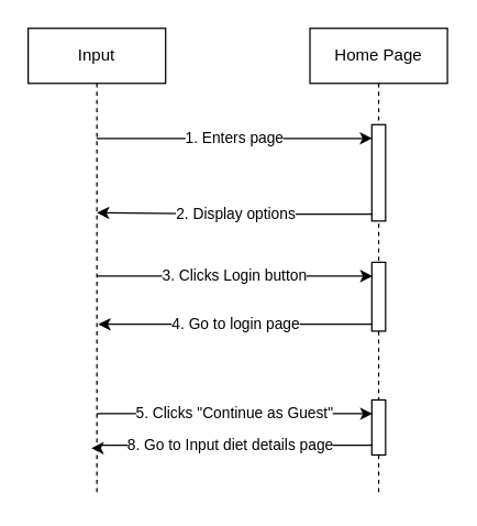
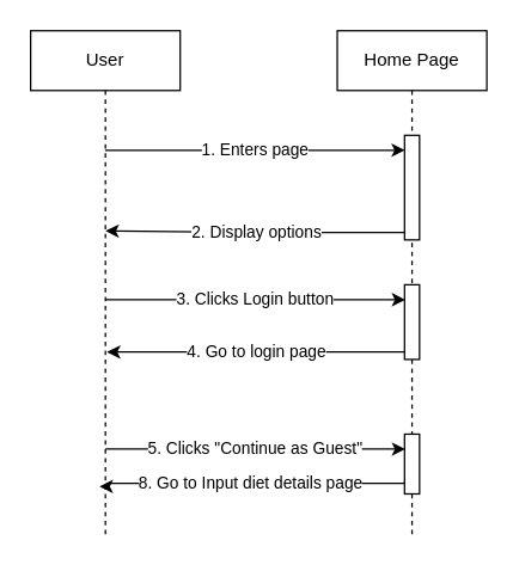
  <mxCell id="0" />
  <mxCell id="1" parent="0" />
- <mxCell id="2" value="Input" style="shape=umlLifeline;perimeter=lifelinePerimeter;whiteSpace=wrap;html=1;container=1;dropTarget=0;collapsible=0;recursiveResize=0;outlineConnect=0;portConstraint=eastwest;newEdgeStyle={&quot;edgeStyle&quot;:&quot;elbowEdgeStyle&quot;,&quot;elbow&quot;:&quot;vertical&quot;,&quot;curved&quot;:0,&quot;rounded&quot;:0};" vertex="1" parent="1"><mxGeometry x="20" y="20" width="100" height="340" as="geometry" /></mxCell>
+ <mxCell id="2" value="User" style="shape=umlLifeline;perimeter=lifelinePerimeter;whiteSpace=wrap;html=1;container=1;dropTarget=0;collapsible=0;recursiveResize=0;outlineConnect=0;portConstraint=eastwest;newEdgeStyle={&quot;edgeStyle&quot;:&quot;elbowEdgeStyle&quot;,&quot;elbow&quot;:&quot;vertical&quot;,&quot;curved&quot;:0,&quot;rounded&quot;:0};" vertex="1" parent="1"><mxGeometry x="20" y="20" width="100" height="340" as="geometry" /></mxCell>
  <mxCell id="3" value="Home Page" style="shape=umlLifeline;perimeter=lifelinePerimeter;whiteSpace=wrap;html=1;container=1;dropTarget=0;collapsible=0;recursiveResize=0;outlineConnect=0;portConstraint=eastwest;newEdgeStyle={&quot;edgeStyle&quot;:&quot;elbowEdgeStyle&quot;,&quot;elbow&quot;:&quot;vertical&quot;,&quot;curved&quot;:0,&quot;rounded&quot;:0};" vertex="1" parent="1"><mxGeometry x="225" y="20" width="100" height="340" as="geometry" /></mxCell>
  <mxCell id="4" value="" style="html=1;points=[[0,0,0,0,5],[0,1,0,0,-5],[1,0,0,0,5],[1,1,0,0,-5]];perimeter=orthogonalPerimeter;outlineConnect=0;targetShapes=umlLifeline;portConstraint=eastwest;newEdgeStyle={&quot;curved&quot;:0,&quot;rounded&quot;:0};" vertex="1" parent="3"><mxGeometry x="45" y="70" width="10" height="70" as="geometry" /></mxCell>
  <mxCell id="5" value="" style="html=1;points=[[0,0,0,0,5],[0,1,0,0,-5],[1,0,0,0,5],[1,1,0,0,-5]];perimeter=orthogonalPerimeter;outlineConnect=0;targetShapes=umlLifeline;portConstraint=eastwest;newEdgeStyle={&quot;curved&quot;:0,&quot;rounded&quot;:0};" vertex="1" parent="3"><mxGeometry x="45" y="170" width="10" height="50" as="geometry" /></mxCell>
  <mxCell id="6" value="" style="html=1;points=[[0,0,0,0,5],[0,1,0,0,-5],[1,0,0,0,5],[1,1,0,0,-5]];perimeter=orthogonalPerimeter;outlineConnect=0;targetShapes=umlLifeline;portConstraint=eastwest;newEdgeStyle={&quot;curved&quot;:0,&quot;rounded&quot;:0};" vertex="1" parent="3"><mxGeometry x="45" y="270" width="10" height="40" as="geometry" /></mxCell>
  <mxCell id="7" value="1. Enters page" style="edgeStyle=elbowEdgeStyle;rounded=0;orthogonalLoop=1;jettySize=auto;html=1;elbow=vertical;curved=0;entryX=0;entryY=0;entryDx=0;entryDy=5;entryPerimeter=0;" edge="1" parent="1"><mxGeometry relative="1" as="geometry"><mxPoint x="69.75" y="100" as="sourcePoint" /><mxPoint x="270.25" y="100" as="targetPoint" /></mxGeometry></mxCell>
  <mxCell id="8" value="2. Display options" style="edgeStyle=orthogonalEdgeStyle;rounded=0;orthogonalLoop=1;jettySize=auto;html=1;curved=0;exitX=0;exitY=1;exitDx=0;exitDy=-5;exitPerimeter=0;" edge="1" parent="1" source="4"><mxGeometry relative="1" as="geometry"><mxPoint x="70" y="154" as="targetPoint" /><mxPoint x="269.5" y="151" as="sourcePoint" /></mxGeometry></mxCell>
  <mxCell id="9" value="3. Clicks Login button" style="edgeStyle=elbowEdgeStyle;rounded=0;orthogonalLoop=1;jettySize=auto;html=1;elbow=vertical;curved=0;entryX=0;entryY=0;entryDx=0;entryDy=5;entryPerimeter=0;" edge="1" parent="1"><mxGeometry relative="1" as="geometry"><mxPoint x="70" y="200" as="sourcePoint" /><mxPoint x="270.5" y="200" as="targetPoint" /></mxGeometry></mxCell>
  <mxCell id="10" value="4. Go to login page" style="edgeStyle=orthogonalEdgeStyle;rounded=0;orthogonalLoop=1;jettySize=auto;html=1;curved=0;exitX=0;exitY=1;exitDx=0;exitDy=-5;exitPerimeter=0;" edge="1" parent="1" source="5"><mxGeometry x="0.004" relative="1" as="geometry"><mxPoint x="71" y="235" as="targetPoint" /><mxPoint x="190" y="230" as="sourcePoint" /><Array as="points" /><mxPoint as="offset" /></mxGeometry></mxCell>
  <mxCell id="11" value="5. Clicks &quot;Continue as Guest&quot;" style="edgeStyle=elbowEdgeStyle;rounded=0;orthogonalLoop=1;jettySize=auto;html=1;elbow=vertical;curved=0;entryX=0;entryY=0;entryDx=0;entryDy=5;entryPerimeter=0;" edge="1" parent="1"><mxGeometry x="-0.003" relative="1" as="geometry"><mxPoint x="70" y="300" as="sourcePoint" /><mxPoint x="270.5" y="300" as="targetPoint" /><mxPoint as="offset" /></mxGeometry></mxCell>
  <mxCell id="12" value="8. Go to Input diet details page" style="edgeStyle=orthogonalEdgeStyle;rounded=0;orthogonalLoop=1;jettySize=auto;html=1;curved=0;" edge="1" parent="1"><mxGeometry x="0.004" relative="1" as="geometry"><mxPoint x="66" y="325" as="targetPoint" /><mxPoint x="270" y="322" as="sourcePoint" /><Array as="points"><mxPoint x="270" y="323" /><mxPoint x="71" y="323" /></Array><mxPoint as="offset" /></mxGeometry></mxCell>
